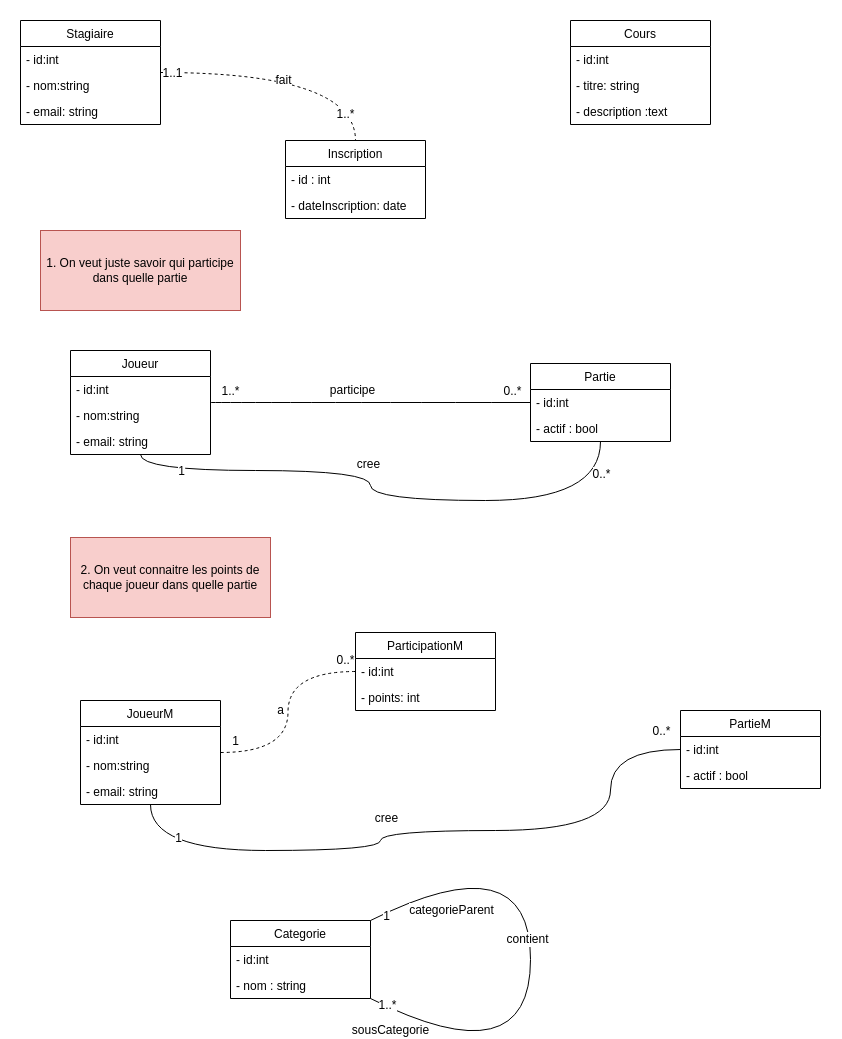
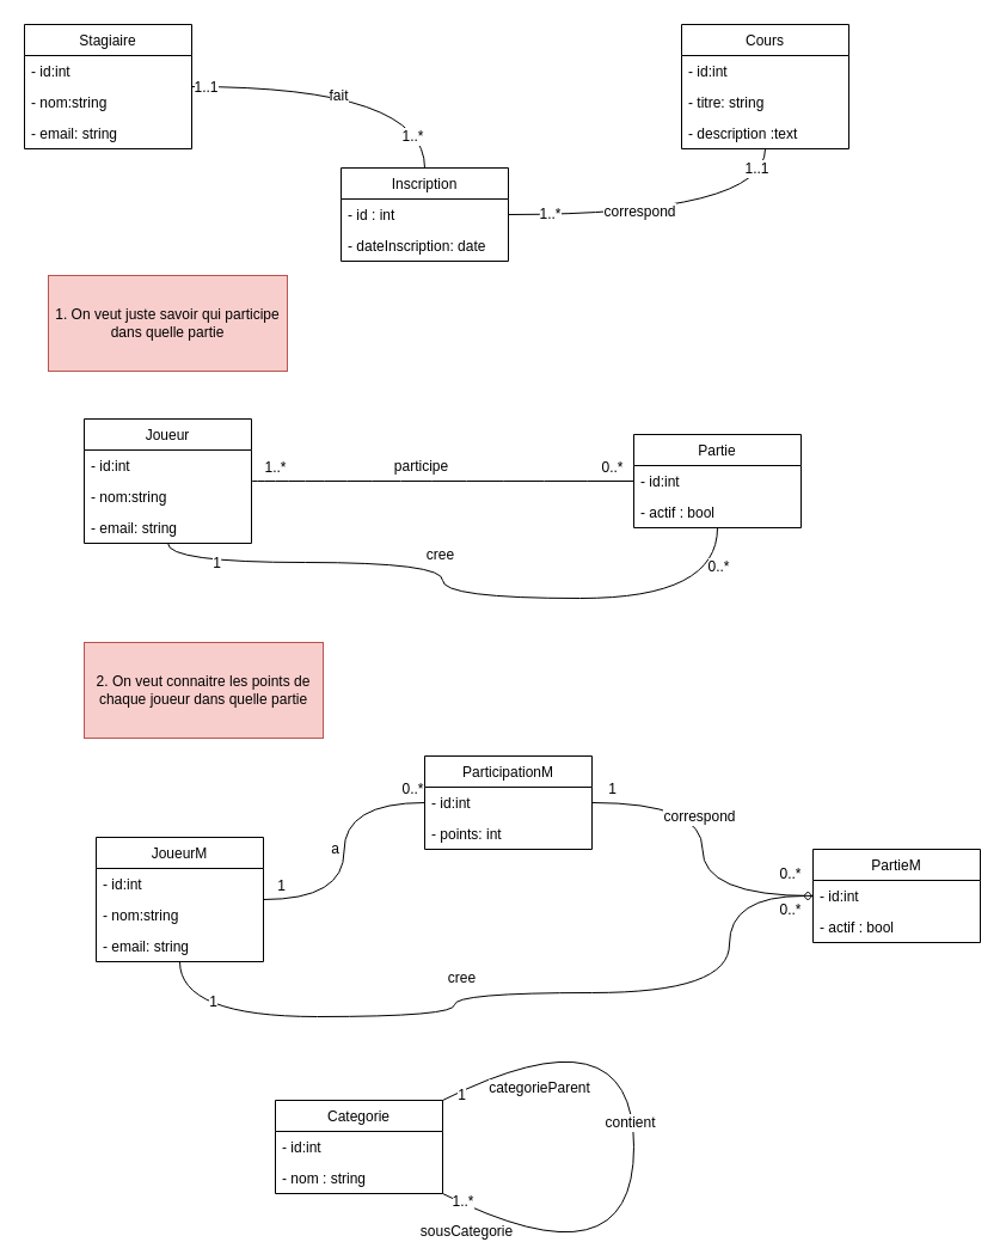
  <mxCell id="0" />
  <mxCell id="1" parent="0" />
- <mxCell id="2" style="edgeStyle=orthogonalEdgeStyle;rounded=0;orthogonalLoop=1;jettySize=auto;html=1;endArrow=none;endFill=0;curved=1;dashed=1;" parent="1" source="6" target="18" edge="1"><mxGeometry relative="1" as="geometry" /></mxCell>
+ <mxCell id="2" style="edgeStyle=orthogonalEdgeStyle;rounded=0;orthogonalLoop=1;jettySize=auto;html=1;endArrow=none;endFill=0;curved=1;" parent="1" source="6" target="18" edge="1"><mxGeometry relative="1" as="geometry" /></mxCell>
  <mxCell id="3" value="fait" style="text;html=1;resizable=0;points=[];align=center;verticalAlign=middle;labelBackgroundColor=#ffffff;" parent="2" vertex="1" connectable="0"><mxGeometry x="-0.072" y="-7" relative="1" as="geometry"><mxPoint as="offset" /></mxGeometry></mxCell>
  <mxCell id="4" value="1..1" style="text;html=1;resizable=0;points=[];align=center;verticalAlign=middle;labelBackgroundColor=#ffffff;" parent="2" vertex="1" connectable="0"><mxGeometry x="-0.916" relative="1" as="geometry"><mxPoint as="offset" /></mxGeometry></mxCell>
  <mxCell id="5" value="1..*" style="text;html=1;resizable=0;points=[];align=center;verticalAlign=middle;labelBackgroundColor=#ffffff;" parent="2" vertex="1" connectable="0"><mxGeometry x="0.795" y="-11" relative="1" as="geometry"><mxPoint as="offset" /></mxGeometry></mxCell>
  <mxCell id="6" value="Stagiaire" style="swimlane;fontStyle=0;childLayout=stackLayout;horizontal=1;startSize=26;fillColor=none;horizontalStack=0;resizeParent=1;resizeParentMax=0;resizeLast=0;collapsible=1;marginBottom=0;" parent="1" vertex="1"><mxGeometry x="20" y="20" width="140" height="104" as="geometry" /></mxCell>
  <mxCell id="7" value="- id:int" style="text;strokeColor=none;fillColor=none;align=left;verticalAlign=top;spacingLeft=4;spacingRight=4;overflow=hidden;rotatable=0;points=[[0,0.5],[1,0.5]];portConstraint=eastwest;" parent="6" vertex="1"><mxGeometry y="26" width="140" height="26" as="geometry" /></mxCell>
  <mxCell id="8" value="- nom:string" style="text;strokeColor=none;fillColor=none;align=left;verticalAlign=top;spacingLeft=4;spacingRight=4;overflow=hidden;rotatable=0;points=[[0,0.5],[1,0.5]];portConstraint=eastwest;" parent="6" vertex="1"><mxGeometry y="52" width="140" height="26" as="geometry" /></mxCell>
  <mxCell id="9" value="- email: string" style="text;strokeColor=none;fillColor=none;align=left;verticalAlign=top;spacingLeft=4;spacingRight=4;overflow=hidden;rotatable=0;points=[[0,0.5],[1,0.5]];portConstraint=eastwest;" parent="6" vertex="1"><mxGeometry y="78" width="140" height="26" as="geometry" /></mxCell>
  <mxCell id="10" value="Cours" style="swimlane;fontStyle=0;childLayout=stackLayout;horizontal=1;startSize=26;fillColor=none;horizontalStack=0;resizeParent=1;resizeParentMax=0;resizeLast=0;collapsible=1;marginBottom=0;" parent="1" vertex="1"><mxGeometry x="570" y="20" width="140" height="104" as="geometry" /></mxCell>
  <mxCell id="11" value="- id:int" style="text;strokeColor=none;fillColor=none;align=left;verticalAlign=top;spacingLeft=4;spacingRight=4;overflow=hidden;rotatable=0;points=[[0,0.5],[1,0.5]];portConstraint=eastwest;" parent="10" vertex="1"><mxGeometry y="26" width="140" height="26" as="geometry" /></mxCell>
  <mxCell id="12" value="- titre: string" style="text;strokeColor=none;fillColor=none;align=left;verticalAlign=top;spacingLeft=4;spacingRight=4;overflow=hidden;rotatable=0;points=[[0,0.5],[1,0.5]];portConstraint=eastwest;" parent="10" vertex="1"><mxGeometry y="52" width="140" height="26" as="geometry" /></mxCell>
  <mxCell id="13" value="- description :text" style="text;strokeColor=none;fillColor=none;align=left;verticalAlign=top;spacingLeft=4;spacingRight=4;overflow=hidden;rotatable=0;points=[[0,0.5],[1,0.5]];portConstraint=eastwest;" parent="10" vertex="1"><mxGeometry y="78" width="140" height="26" as="geometry" /></mxCell>
+ <mxCell id="14" style="edgeStyle=orthogonalEdgeStyle;curved=1;rounded=0;orthogonalLoop=1;jettySize=auto;html=1;endArrow=none;endFill=0;" parent="1" source="18" target="10" edge="1"><mxGeometry relative="1" as="geometry" /></mxCell>
+ <mxCell id="15" value="correspond" style="text;html=1;resizable=0;points=[];align=center;verticalAlign=middle;labelBackgroundColor=#ffffff;" parent="14" vertex="1" connectable="0"><mxGeometry x="-0.189" y="3" relative="1" as="geometry"><mxPoint as="offset" /></mxGeometry></mxCell>
+ <mxCell id="16" value="1..*" style="text;html=1;resizable=0;points=[];align=center;verticalAlign=middle;labelBackgroundColor=#ffffff;" parent="14" vertex="1" connectable="0"><mxGeometry x="-0.748" y="1" relative="1" as="geometry"><mxPoint as="offset" /></mxGeometry></mxCell>
+ <mxCell id="17" value="1..1" style="text;html=1;resizable=0;points=[];align=center;verticalAlign=middle;labelBackgroundColor=#ffffff;" parent="14" vertex="1" connectable="0"><mxGeometry x="0.881" y="8" relative="1" as="geometry"><mxPoint as="offset" /></mxGeometry></mxCell>
  <mxCell id="18" value="Inscription" style="swimlane;fontStyle=0;childLayout=stackLayout;horizontal=1;startSize=26;fillColor=none;horizontalStack=0;resizeParent=1;resizeParentMax=0;resizeLast=0;collapsible=1;marginBottom=0;" parent="1" vertex="1"><mxGeometry x="285" y="140" width="140" height="78" as="geometry" /></mxCell>
  <mxCell id="19" value="- id : int" style="text;strokeColor=none;fillColor=none;align=left;verticalAlign=top;spacingLeft=4;spacingRight=4;overflow=hidden;rotatable=0;points=[[0,0.5],[1,0.5]];portConstraint=eastwest;" parent="18" vertex="1"><mxGeometry y="26" width="140" height="26" as="geometry" /></mxCell>
  <mxCell id="20" value="- dateInscription: date" style="text;strokeColor=none;fillColor=none;align=left;verticalAlign=top;spacingLeft=4;spacingRight=4;overflow=hidden;rotatable=0;points=[[0,0.5],[1,0.5]];portConstraint=eastwest;" parent="18" vertex="1"><mxGeometry y="52" width="140" height="26" as="geometry" /></mxCell>
  <mxCell id="21" style="edgeStyle=orthogonalEdgeStyle;curved=1;rounded=0;orthogonalLoop=1;jettySize=auto;html=1;endArrow=none;endFill=0;" parent="1" source="25" target="29" edge="1"><mxGeometry relative="1" as="geometry" /></mxCell>
  <mxCell id="22" value="participe" style="text;html=1;resizable=0;points=[];align=center;verticalAlign=middle;labelBackgroundColor=#ffffff;" parent="21" vertex="1" connectable="0"><mxGeometry x="-0.106" y="-1" relative="1" as="geometry"><mxPoint x="-2" y="-14" as="offset" /></mxGeometry></mxCell>
  <mxCell id="23" value="0..*" style="text;html=1;resizable=0;points=[];align=center;verticalAlign=middle;labelBackgroundColor=#ffffff;" parent="21" vertex="1" connectable="0"><mxGeometry x="0.859" y="4" relative="1" as="geometry"><mxPoint x="4" y="-8" as="offset" /></mxGeometry></mxCell>
  <mxCell id="24" value="1..*" style="text;html=1;resizable=0;points=[];align=center;verticalAlign=middle;labelBackgroundColor=#ffffff;" parent="21" vertex="1" connectable="0"><mxGeometry x="-0.9" y="-1" relative="1" as="geometry"><mxPoint x="3" y="-13" as="offset" /></mxGeometry></mxCell>
  <mxCell id="25" value="Joueur" style="swimlane;fontStyle=0;childLayout=stackLayout;horizontal=1;startSize=26;fillColor=none;horizontalStack=0;resizeParent=1;resizeParentMax=0;resizeLast=0;collapsible=1;marginBottom=0;" parent="1" vertex="1"><mxGeometry x="70" y="350" width="140" height="104" as="geometry" /></mxCell>
  <mxCell id="26" value="- id:int" style="text;strokeColor=none;fillColor=none;align=left;verticalAlign=top;spacingLeft=4;spacingRight=4;overflow=hidden;rotatable=0;points=[[0,0.5],[1,0.5]];portConstraint=eastwest;" parent="25" vertex="1"><mxGeometry y="26" width="140" height="26" as="geometry" /></mxCell>
  <mxCell id="27" value="- nom:string" style="text;strokeColor=none;fillColor=none;align=left;verticalAlign=top;spacingLeft=4;spacingRight=4;overflow=hidden;rotatable=0;points=[[0,0.5],[1,0.5]];portConstraint=eastwest;" parent="25" vertex="1"><mxGeometry y="52" width="140" height="26" as="geometry" /></mxCell>
  <mxCell id="28" value="- email: string" style="text;strokeColor=none;fillColor=none;align=left;verticalAlign=top;spacingLeft=4;spacingRight=4;overflow=hidden;rotatable=0;points=[[0,0.5],[1,0.5]];portConstraint=eastwest;" parent="25" vertex="1"><mxGeometry y="78" width="140" height="26" as="geometry" /></mxCell>
  <mxCell id="29" value="Partie" style="swimlane;fontStyle=0;childLayout=stackLayout;horizontal=1;startSize=26;fillColor=none;horizontalStack=0;resizeParent=1;resizeParentMax=0;resizeLast=0;collapsible=1;marginBottom=0;" parent="1" vertex="1"><mxGeometry x="530" y="363" width="140" height="78" as="geometry" /></mxCell>
  <mxCell id="30" value="- id:int" style="text;strokeColor=none;fillColor=none;align=left;verticalAlign=top;spacingLeft=4;spacingRight=4;overflow=hidden;rotatable=0;points=[[0,0.5],[1,0.5]];portConstraint=eastwest;" parent="29" vertex="1"><mxGeometry y="26" width="140" height="26" as="geometry" /></mxCell>
  <mxCell id="31" value="- actif : bool" style="text;strokeColor=none;fillColor=none;align=left;verticalAlign=top;spacingLeft=4;spacingRight=4;overflow=hidden;rotatable=0;points=[[0,0.5],[1,0.5]];portConstraint=eastwest;" parent="29" vertex="1"><mxGeometry y="52" width="140" height="26" as="geometry" /></mxCell>
  <mxCell id="32" value="1. On veut juste savoir qui participe dans quelle partie" style="text;html=1;strokeColor=#b85450;fillColor=#f8cecc;align=center;verticalAlign=middle;whiteSpace=wrap;rounded=0;" parent="1" vertex="1"><mxGeometry x="40" y="230" width="200" height="80" as="geometry" /></mxCell>
  <mxCell id="33" style="edgeStyle=orthogonalEdgeStyle;curved=1;rounded=0;orthogonalLoop=1;jettySize=auto;html=1;endArrow=none;endFill=0;" parent="1" source="25" target="29" edge="1"><mxGeometry relative="1" as="geometry"><mxPoint x="220" y="412" as="sourcePoint" /><mxPoint x="540" y="412" as="targetPoint" /><Array as="points"><mxPoint x="140" y="470" /><mxPoint x="370" y="470" /><mxPoint x="370" y="500" /><mxPoint x="600" y="500" /></Array></mxGeometry></mxCell>
  <mxCell id="34" value="cree" style="text;html=1;resizable=0;points=[];align=center;verticalAlign=middle;labelBackgroundColor=#ffffff;" parent="33" vertex="1" connectable="0"><mxGeometry x="-0.106" y="-1" relative="1" as="geometry"><mxPoint x="-2" y="-14" as="offset" /></mxGeometry></mxCell>
  <mxCell id="35" value="0..*" style="text;html=1;resizable=0;points=[];align=center;verticalAlign=middle;labelBackgroundColor=#ffffff;" parent="33" vertex="1" connectable="0"><mxGeometry x="0.859" y="4" relative="1" as="geometry"><mxPoint x="4" y="-8" as="offset" /></mxGeometry></mxCell>
  <mxCell id="36" value="1" style="text;html=1;resizable=0;points=[];align=center;verticalAlign=middle;labelBackgroundColor=#ffffff;" parent="33" vertex="1" connectable="0"><mxGeometry x="-0.9" y="-1" relative="1" as="geometry"><mxPoint x="28" y="-1" as="offset" /></mxGeometry></mxCell>
- <mxCell id="37" style="edgeStyle=orthogonalEdgeStyle;curved=1;rounded=0;orthogonalLoop=1;jettySize=auto;html=1;endArrow=none;endFill=0;dashed=1;" parent="1" source="41" target="53" edge="1"><mxGeometry relative="1" as="geometry"><mxPoint x="320" y="660" as="targetPoint" /></mxGeometry></mxCell>
+ <mxCell id="37" style="edgeStyle=orthogonalEdgeStyle;curved=1;rounded=0;orthogonalLoop=1;jettySize=auto;html=1;endArrow=none;endFill=0;" parent="1" source="41" target="53" edge="1"><mxGeometry relative="1" as="geometry"><mxPoint x="320" y="660" as="targetPoint" /></mxGeometry></mxCell>
  <mxCell id="38" value="a" style="text;html=1;resizable=0;points=[];align=center;verticalAlign=middle;labelBackgroundColor=#ffffff;" parent="37" vertex="1" connectable="0"><mxGeometry x="-0.106" y="-1" relative="1" as="geometry"><mxPoint x="-9" y="-13" as="offset" /></mxGeometry></mxCell>
  <mxCell id="39" value="0..*" style="text;html=1;resizable=0;points=[];align=center;verticalAlign=middle;labelBackgroundColor=#ffffff;" parent="37" vertex="1" connectable="0"><mxGeometry x="0.859" y="4" relative="1" as="geometry"><mxPoint x="4" y="-8" as="offset" /></mxGeometry></mxCell>
  <mxCell id="40" value="1&lt;br&gt;" style="text;html=1;resizable=0;points=[];align=center;verticalAlign=middle;labelBackgroundColor=#ffffff;" parent="37" vertex="1" connectable="0"><mxGeometry x="-0.9" y="-1" relative="1" as="geometry"><mxPoint x="3" y="-13" as="offset" /></mxGeometry></mxCell>
  <mxCell id="41" value="JoueurM" style="swimlane;fontStyle=0;childLayout=stackLayout;horizontal=1;startSize=26;fillColor=none;horizontalStack=0;resizeParent=1;resizeParentMax=0;resizeLast=0;collapsible=1;marginBottom=0;" parent="1" vertex="1"><mxGeometry x="80" y="700" width="140" height="104" as="geometry" /></mxCell>
  <mxCell id="42" value="- id:int" style="text;strokeColor=none;fillColor=none;align=left;verticalAlign=top;spacingLeft=4;spacingRight=4;overflow=hidden;rotatable=0;points=[[0,0.5],[1,0.5]];portConstraint=eastwest;" parent="41" vertex="1"><mxGeometry y="26" width="140" height="26" as="geometry" /></mxCell>
  <mxCell id="43" value="- nom:string" style="text;strokeColor=none;fillColor=none;align=left;verticalAlign=top;spacingLeft=4;spacingRight=4;overflow=hidden;rotatable=0;points=[[0,0.5],[1,0.5]];portConstraint=eastwest;" parent="41" vertex="1"><mxGeometry y="52" width="140" height="26" as="geometry" /></mxCell>
  <mxCell id="44" value="- email: string" style="text;strokeColor=none;fillColor=none;align=left;verticalAlign=top;spacingLeft=4;spacingRight=4;overflow=hidden;rotatable=0;points=[[0,0.5],[1,0.5]];portConstraint=eastwest;" parent="41" vertex="1"><mxGeometry y="78" width="140" height="26" as="geometry" /></mxCell>
  <mxCell id="45" value="PartieM" style="swimlane;fontStyle=0;childLayout=stackLayout;horizontal=1;startSize=26;fillColor=none;horizontalStack=0;resizeParent=1;resizeParentMax=0;resizeLast=0;collapsible=1;marginBottom=0;" parent="1" vertex="1"><mxGeometry x="680" y="710" width="140" height="78" as="geometry" /></mxCell>
  <mxCell id="46" value="- id:int" style="text;strokeColor=none;fillColor=none;align=left;verticalAlign=top;spacingLeft=4;spacingRight=4;overflow=hidden;rotatable=0;points=[[0,0.5],[1,0.5]];portConstraint=eastwest;" parent="45" vertex="1"><mxGeometry y="26" width="140" height="26" as="geometry" /></mxCell>
  <mxCell id="47" value="- actif : bool" style="text;strokeColor=none;fillColor=none;align=left;verticalAlign=top;spacingLeft=4;spacingRight=4;overflow=hidden;rotatable=0;points=[[0,0.5],[1,0.5]];portConstraint=eastwest;" parent="45" vertex="1"><mxGeometry y="52" width="140" height="26" as="geometry" /></mxCell>
- <mxCell id="48" style="edgeStyle=orthogonalEdgeStyle;curved=1;rounded=0;orthogonalLoop=1;jettySize=auto;html=1;endArrow=none;endFill=0;" parent="1" source="41" target="45" edge="1"><mxGeometry relative="1" as="geometry"><mxPoint x="230" y="612" as="sourcePoint" /><mxPoint x="550" y="612" as="targetPoint" /><Array as="points"><mxPoint x="150" y="850" /><mxPoint x="380" y="850" /><mxPoint x="380" y="830" /><mxPoint x="610" y="830" /></Array></mxGeometry></mxCell>
+ <mxCell id="48" style="edgeStyle=orthogonalEdgeStyle;curved=1;rounded=0;orthogonalLoop=1;jettySize=auto;html=1;endArrow=diamond;endFill=0;" parent="1" source="41" target="45" edge="1"><mxGeometry relative="1" as="geometry"><mxPoint x="230" y="612" as="sourcePoint" /><mxPoint x="550" y="612" as="targetPoint" /><Array as="points"><mxPoint x="150" y="850" /><mxPoint x="380" y="850" /><mxPoint x="380" y="830" /><mxPoint x="610" y="830" /></Array></mxGeometry></mxCell>
  <mxCell id="49" value="cree" style="text;html=1;resizable=0;points=[];align=center;verticalAlign=middle;labelBackgroundColor=#ffffff;" parent="48" vertex="1" connectable="0"><mxGeometry x="-0.106" y="-1" relative="1" as="geometry"><mxPoint x="-2" y="-14" as="offset" /></mxGeometry></mxCell>
  <mxCell id="50" value="0..*" style="text;html=1;resizable=0;points=[];align=center;verticalAlign=middle;labelBackgroundColor=#ffffff;" parent="48" vertex="1" connectable="0"><mxGeometry x="0.859" y="4" relative="1" as="geometry"><mxPoint x="28" y="-15" as="offset" /></mxGeometry></mxCell>
  <mxCell id="51" value="1" style="text;html=1;resizable=0;points=[];align=center;verticalAlign=middle;labelBackgroundColor=#ffffff;" parent="48" vertex="1" connectable="0"><mxGeometry x="-0.9" y="-1" relative="1" as="geometry"><mxPoint x="28" y="-1" as="offset" /></mxGeometry></mxCell>
  <mxCell id="52" value="2. On veut connaitre les points de chaque joueur dans quelle partie" style="text;html=1;strokeColor=#b85450;fillColor=#f8cecc;align=center;verticalAlign=middle;whiteSpace=wrap;rounded=0;" parent="1" vertex="1"><mxGeometry x="70" y="537" width="200" height="80" as="geometry" /></mxCell>
  <mxCell id="53" value="ParticipationM" style="swimlane;fontStyle=0;childLayout=stackLayout;horizontal=1;startSize=26;fillColor=none;horizontalStack=0;resizeParent=1;resizeParentMax=0;resizeLast=0;collapsible=1;marginBottom=0;" parent="1" vertex="1"><mxGeometry x="355" y="632" width="140" height="78" as="geometry" /></mxCell>
  <mxCell id="54" value="- id:int" style="text;strokeColor=none;fillColor=none;align=left;verticalAlign=top;spacingLeft=4;spacingRight=4;overflow=hidden;rotatable=0;points=[[0,0.5],[1,0.5]];portConstraint=eastwest;" parent="53" vertex="1"><mxGeometry y="26" width="140" height="26" as="geometry" /></mxCell>
  <mxCell id="55" value="- points: int" style="text;strokeColor=none;fillColor=none;align=left;verticalAlign=top;spacingLeft=4;spacingRight=4;overflow=hidden;rotatable=0;points=[[0,0.5],[1,0.5]];portConstraint=eastwest;" parent="53" vertex="1"><mxGeometry y="52" width="140" height="26" as="geometry" /></mxCell>
+ <mxCell id="56" style="edgeStyle=orthogonalEdgeStyle;curved=1;rounded=0;orthogonalLoop=1;jettySize=auto;html=1;endArrow=none;endFill=0;" parent="1" source="53" target="45" edge="1"><mxGeometry relative="1" as="geometry"><mxPoint x="230" y="762" as="sourcePoint" /><mxPoint x="330" y="670" as="targetPoint" /></mxGeometry></mxCell>
+ <mxCell id="57" value="correspond" style="text;html=1;resizable=0;points=[];align=center;verticalAlign=middle;labelBackgroundColor=#ffffff;" parent="56" vertex="1" connectable="0"><mxGeometry x="-0.106" y="-1" relative="1" as="geometry"><mxPoint x="-2" y="-14" as="offset" /></mxGeometry></mxCell>
+ <mxCell id="58" value="0..*" style="text;html=1;resizable=0;points=[];align=center;verticalAlign=middle;labelBackgroundColor=#ffffff;" parent="56" vertex="1" connectable="0"><mxGeometry x="0.859" y="4" relative="1" as="geometry"><mxPoint x="-1" y="15" as="offset" /></mxGeometry></mxCell>
+ <mxCell id="59" value="1" style="text;html=1;resizable=0;points=[];align=center;verticalAlign=middle;labelBackgroundColor=#ffffff;" parent="56" vertex="1" connectable="0"><mxGeometry x="-0.9" y="-1" relative="1" as="geometry"><mxPoint x="3" y="-13" as="offset" /></mxGeometry></mxCell>
  <mxCell id="60" value="Categorie" style="swimlane;fontStyle=0;childLayout=stackLayout;horizontal=1;startSize=26;fillColor=none;horizontalStack=0;resizeParent=1;resizeParentMax=0;resizeLast=0;collapsible=1;marginBottom=0;" parent="1" vertex="1"><mxGeometry x="230" y="920" width="140" height="78" as="geometry" /></mxCell>
  <mxCell id="61" value="- id:int" style="text;strokeColor=none;fillColor=none;align=left;verticalAlign=top;spacingLeft=4;spacingRight=4;overflow=hidden;rotatable=0;points=[[0,0.5],[1,0.5]];portConstraint=eastwest;" parent="60" vertex="1"><mxGeometry y="26" width="140" height="26" as="geometry" /></mxCell>
  <mxCell id="62" value="- nom : string" style="text;strokeColor=none;fillColor=none;align=left;verticalAlign=top;spacingLeft=4;spacingRight=4;overflow=hidden;rotatable=0;points=[[0,0.5],[1,0.5]];portConstraint=eastwest;" parent="60" vertex="1"><mxGeometry y="52" width="140" height="26" as="geometry" /></mxCell>
  <mxCell id="63" style="edgeStyle=orthogonalEdgeStyle;curved=1;rounded=0;orthogonalLoop=1;jettySize=auto;html=1;endArrow=none;endFill=0;" parent="1" source="60" target="60" edge="1"><mxGeometry relative="1" as="geometry"><Array as="points"><mxPoint x="530" y="840" /></Array></mxGeometry></mxCell>
  <mxCell id="64" value="contient" style="text;html=1;resizable=0;points=[];align=center;verticalAlign=middle;labelBackgroundColor=#ffffff;" parent="63" vertex="1" connectable="0"><mxGeometry x="-0.558" y="-86" relative="1" as="geometry"><mxPoint y="1" as="offset" /></mxGeometry></mxCell>
  <mxCell id="65" value="categorieParent" style="text;html=1;resizable=0;points=[];align=center;verticalAlign=middle;labelBackgroundColor=#ffffff;" parent="63" vertex="1" connectable="0"><mxGeometry x="-0.93" y="-2" relative="1" as="geometry"><mxPoint x="60.5" y="-2.5" as="offset" /></mxGeometry></mxCell>
  <mxCell id="66" value="sousCategorie" style="text;html=1;resizable=0;points=[];align=center;verticalAlign=middle;labelBackgroundColor=#ffffff;" parent="63" vertex="1" connectable="0"><mxGeometry x="0.926" y="-2" relative="1" as="geometry"><mxPoint x="-0.5" y="24" as="offset" /></mxGeometry></mxCell>
  <mxCell id="67" value="1..*" style="text;html=1;resizable=0;points=[];align=center;verticalAlign=middle;labelBackgroundColor=#ffffff;" parent="63" vertex="1" connectable="0"><mxGeometry x="0.941" y="-2" relative="1" as="geometry"><mxPoint as="offset" /></mxGeometry></mxCell>
  <mxCell id="68" value="1" style="text;html=1;resizable=0;points=[];align=center;verticalAlign=middle;labelBackgroundColor=#ffffff;" parent="63" vertex="1" connectable="0"><mxGeometry x="-0.947" y="-3" relative="1" as="geometry"><mxPoint as="offset" /></mxGeometry></mxCell>
